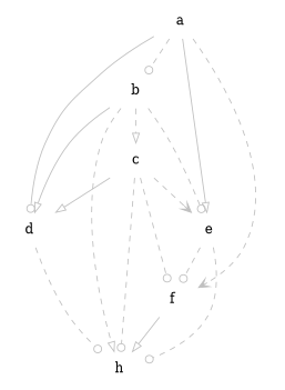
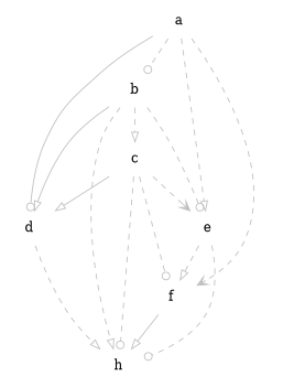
  digraph {
    node [shape=none]
    edge [arrowhead=odot color=grey style=dashed]
    a
    b
    d
    e
    f
    c
    h
    a -> b
    a -> d [style=solid]
-   a -> e [arrowhead=onormal style=solid]
+   a -> e [arrowhead=onormal]
    a -> f [arrowhead=vee]
    b -> d [arrowhead=onormal style=solid]
    b -> e
    b -> c [arrowhead=onormal]
    b -> h [arrowhead=onormal]
-   d -> h
-   e -> f
+   d -> h [arrowhead=onormal]
+   e -> f [arrowhead=onormal]
    e -> h
    f -> h [arrowhead=onormal style=solid]
    c -> d [arrowhead=onormal style=solid]
    c -> e [arrowhead=vee]
    c -> f
    c -> h
  }
